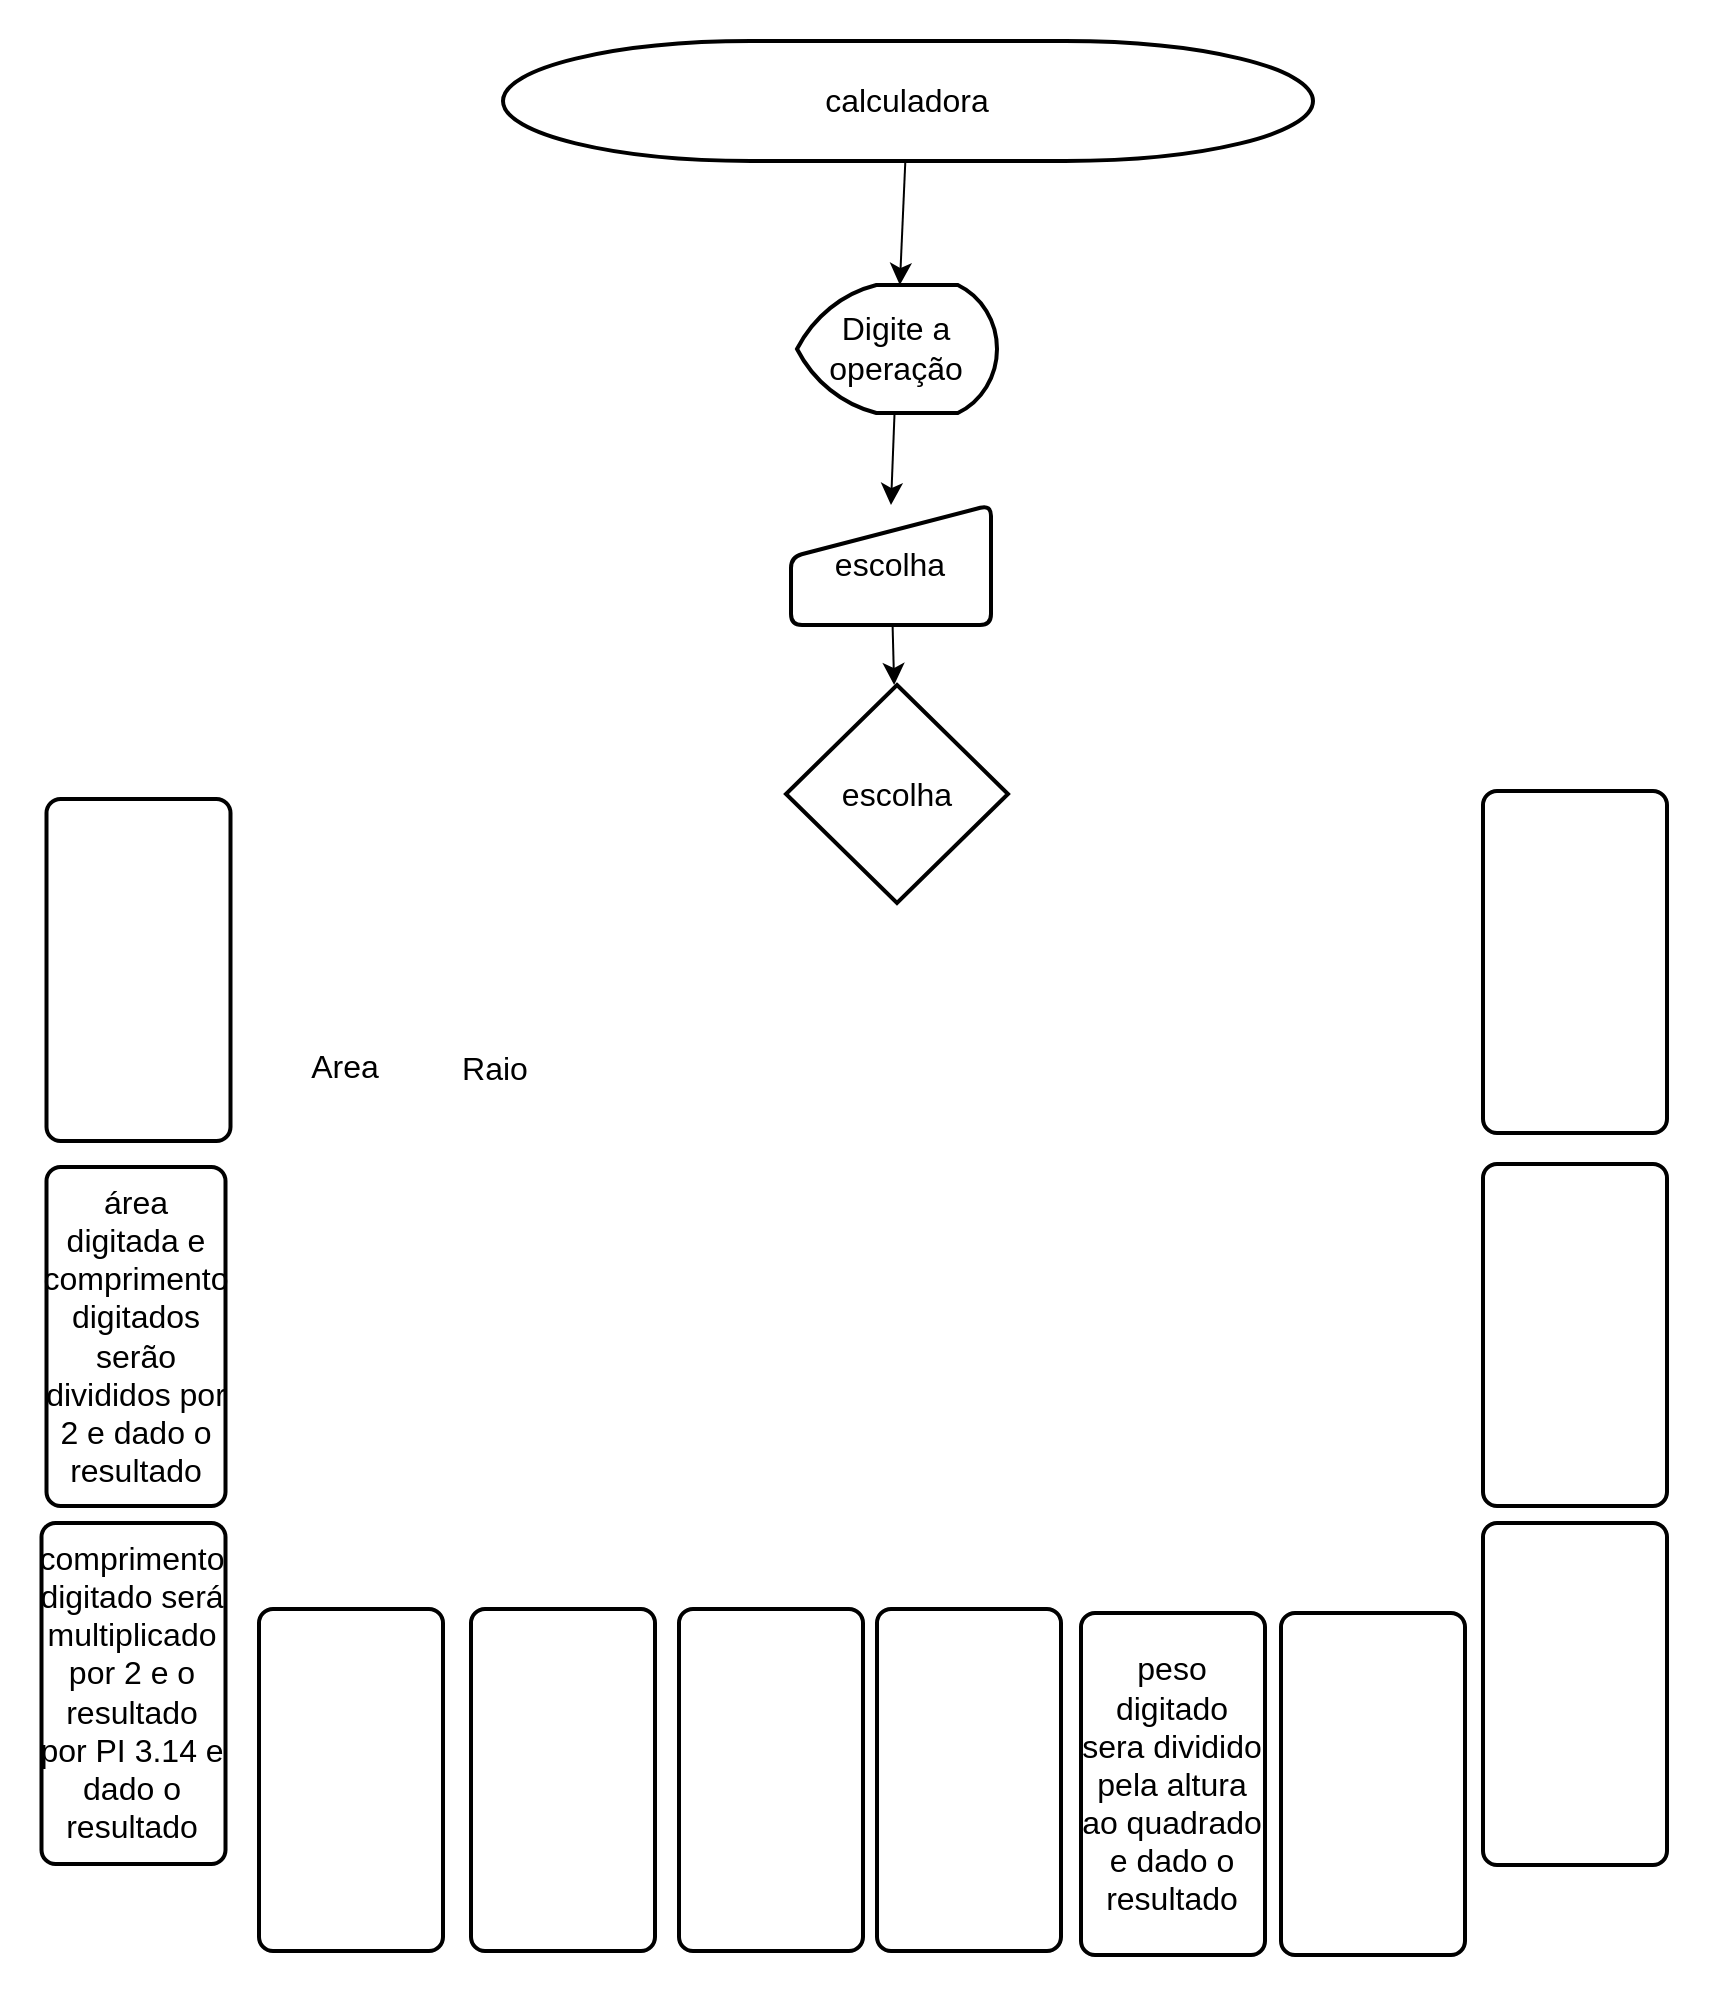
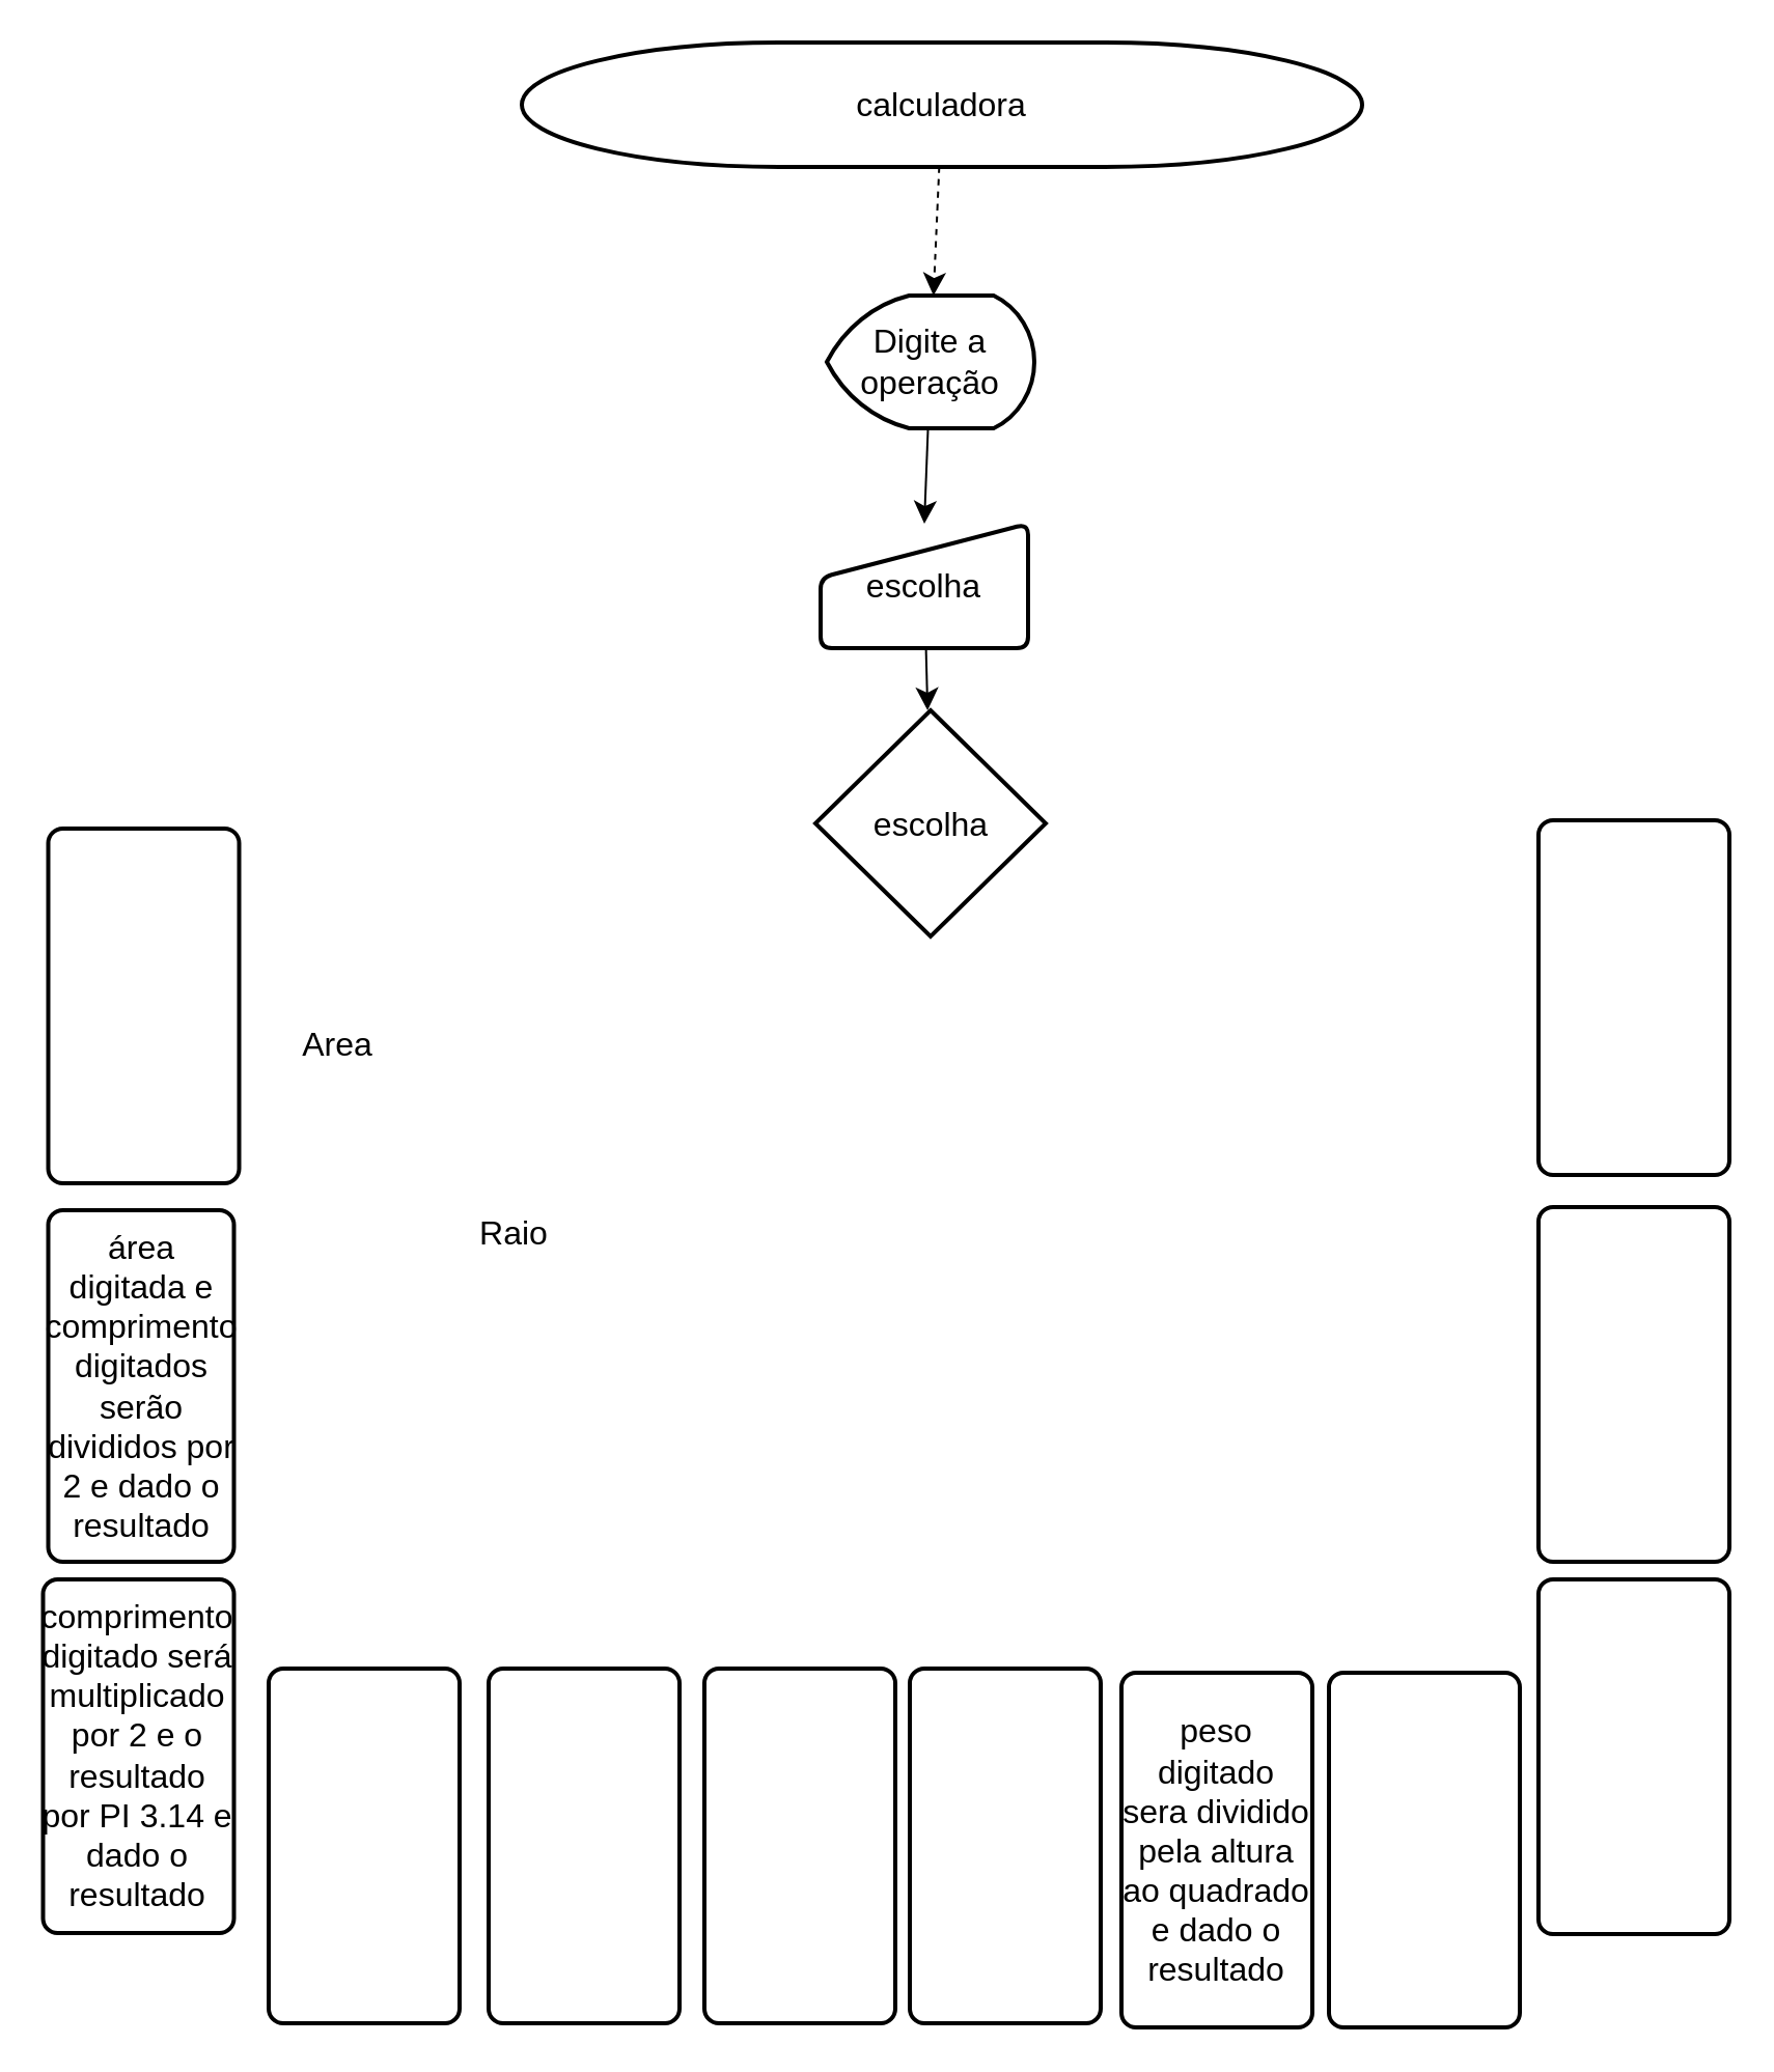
  <mxCell id="0" />
  <mxCell id="1" parent="0" />
  <mxCell id="2" value="escolha" style="strokeWidth=2;html=1;shape=mxgraph.flowchart.decision;whiteSpace=wrap;fontSize=16;" vertex="1" parent="1"><mxGeometry x="392.5" y="342" width="111" height="109" as="geometry" /></mxCell>
  <mxCell id="3" value="área digitada e comprimento digitados serão divididos por 2 e dado o resultado" style="rounded=1;whiteSpace=wrap;html=1;absoluteArcSize=1;arcSize=14;strokeWidth=2;fontSize=16;direction=south;" vertex="1" parent="1"><mxGeometry x="22.75" y="583" width="89.5" height="169.5" as="geometry" /></mxCell>
- <mxCell id="4" value="" style="edgeStyle=none;curved=1;rounded=0;orthogonalLoop=1;jettySize=auto;html=1;fontSize=12;startSize=8;endSize=8;" edge="1" parent="1" source="5" target="11"><mxGeometry relative="1" as="geometry" /></mxCell>
+ <mxCell id="4" value="" style="edgeStyle=none;curved=1;rounded=0;orthogonalLoop=1;jettySize=auto;html=1;fontSize=12;startSize=8;endSize=8;dashed=1;" edge="1" parent="1" source="5" target="11"><mxGeometry relative="1" as="geometry" /></mxCell>
  <mxCell id="5" value="calculadora" style="strokeWidth=2;html=1;shape=mxgraph.flowchart.terminator;whiteSpace=wrap;fontSize=16;" vertex="1" parent="1"><mxGeometry x="251" y="20" width="405" height="60" as="geometry" /></mxCell>
  <mxCell id="6" value="comprimento digitado será multiplicado por 2 e o resultado por PI 3.14 e dado o resultado" style="rounded=1;whiteSpace=wrap;html=1;absoluteArcSize=1;arcSize=14;strokeWidth=2;fontSize=16;" vertex="1" parent="1"><mxGeometry x="20.25" y="761" width="92" height="170.5" as="geometry" /></mxCell>
  <mxCell id="7" value="peso digitado sera dividido pela altura ao quadrado e dado o resultado" style="rounded=1;whiteSpace=wrap;html=1;absoluteArcSize=1;arcSize=14;strokeWidth=2;fontSize=16;" vertex="1" parent="1"><mxGeometry x="540" y="806" width="92" height="171" as="geometry" /></mxCell>
  <mxCell id="8" value="" style="rounded=1;whiteSpace=wrap;html=1;absoluteArcSize=1;arcSize=14;strokeWidth=2;fontSize=16;" vertex="1" parent="1"><mxGeometry x="22.75" y="399" width="92" height="171" as="geometry" /></mxCell>
  <mxCell id="9" value="" style="rounded=1;whiteSpace=wrap;html=1;absoluteArcSize=1;arcSize=14;strokeWidth=2;fontSize=16;" vertex="1" parent="1"><mxGeometry x="741" y="761" width="92" height="171" as="geometry" /></mxCell>
  <mxCell id="10" style="edgeStyle=none;curved=1;rounded=0;orthogonalLoop=1;jettySize=auto;html=1;entryX=0.5;entryY=0;entryDx=0;entryDy=0;fontSize=12;startSize=8;endSize=8;" edge="1" parent="1" source="11" target="13"><mxGeometry relative="1" as="geometry" /></mxCell>
  <mxCell id="11" value="Digite a operação" style="strokeWidth=2;html=1;shape=mxgraph.flowchart.display;whiteSpace=wrap;fontSize=16;" vertex="1" parent="1"><mxGeometry x="398" y="142" width="100" height="64" as="geometry" /></mxCell>
  <mxCell id="12" value="" style="edgeStyle=none;curved=1;rounded=0;orthogonalLoop=1;jettySize=auto;html=1;fontSize=12;startSize=8;endSize=8;" edge="1" parent="1" source="13" target="2"><mxGeometry relative="1" as="geometry" /></mxCell>
  <mxCell id="13" value="escolha" style="html=1;strokeWidth=2;shape=manualInput;whiteSpace=wrap;rounded=1;size=26;arcSize=11;fontSize=16;" vertex="1" parent="1"><mxGeometry x="395" y="252" width="100" height="60" as="geometry" /></mxCell>
- <mxCell id="14" value="Area" style="text;html=1;align=center;verticalAlign=middle;resizable=0;points=[];autosize=1;strokeColor=none;fillColor=none;fontSize=16;" vertex="1" parent="1"><mxGeometry x="146" y="517" width="52" height="31" as="geometry" /></mxCell>
- <mxCell id="15" value="Raio" style="text;html=1;align=center;verticalAlign=middle;resizable=0;points=[];autosize=1;strokeColor=none;fillColor=none;fontSize=16;" vertex="1" parent="1"><mxGeometry x="221" y="518" width="51" height="31" as="geometry" /></mxCell>
+ <mxCell id="14" value="Area" style="text;html=1;align=center;verticalAlign=middle;resizable=0;points=[];autosize=1;strokeColor=none;fillColor=none;fontSize=16;" vertex="1" parent="1"><mxGeometry x="136" y="487" width="52" height="31" as="geometry" /></mxCell>
+ <mxCell id="15" value="Raio" style="text;html=1;align=center;verticalAlign=middle;resizable=0;points=[];autosize=1;strokeColor=none;fillColor=none;fontSize=16;" vertex="1" parent="1"><mxGeometry x="221" y="578" width="51" height="31" as="geometry" /></mxCell>
  <mxCell id="16" value="" style="rounded=1;whiteSpace=wrap;html=1;absoluteArcSize=1;arcSize=14;strokeWidth=2;fontSize=16;" vertex="1" parent="1"><mxGeometry x="741" y="395" width="92" height="171" as="geometry" /></mxCell>
  <mxCell id="17" value="" style="rounded=1;whiteSpace=wrap;html=1;absoluteArcSize=1;arcSize=14;strokeWidth=2;fontSize=16;" vertex="1" parent="1"><mxGeometry x="741" y="581.5" width="92" height="171" as="geometry" /></mxCell>
  <mxCell id="18" value="" style="rounded=1;whiteSpace=wrap;html=1;absoluteArcSize=1;arcSize=14;strokeWidth=2;fontSize=16;" vertex="1" parent="1"><mxGeometry x="438" y="804" width="92" height="171" as="geometry" /></mxCell>
  <mxCell id="19" value="" style="rounded=1;whiteSpace=wrap;html=1;absoluteArcSize=1;arcSize=14;strokeWidth=2;fontSize=16;" vertex="1" parent="1"><mxGeometry x="129" y="804" width="92" height="171" as="geometry" /></mxCell>
  <mxCell id="20" value="" style="rounded=1;whiteSpace=wrap;html=1;absoluteArcSize=1;arcSize=14;strokeWidth=2;fontSize=16;" vertex="1" parent="1"><mxGeometry x="339" y="804" width="92" height="171" as="geometry" /></mxCell>
  <mxCell id="21" value="" style="rounded=1;whiteSpace=wrap;html=1;absoluteArcSize=1;arcSize=14;strokeWidth=2;fontSize=16;" vertex="1" parent="1"><mxGeometry x="640" y="806" width="92" height="171" as="geometry" /></mxCell>
  <mxCell id="22" value="" style="rounded=1;whiteSpace=wrap;html=1;absoluteArcSize=1;arcSize=14;strokeWidth=2;fontSize=16;" vertex="1" parent="1"><mxGeometry x="235" y="804" width="92" height="171" as="geometry" /></mxCell>
